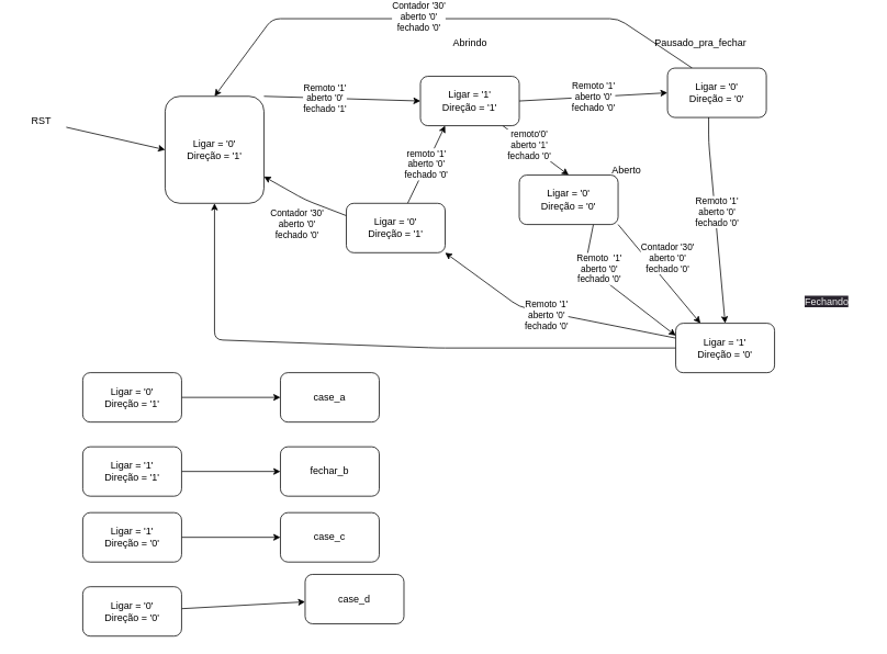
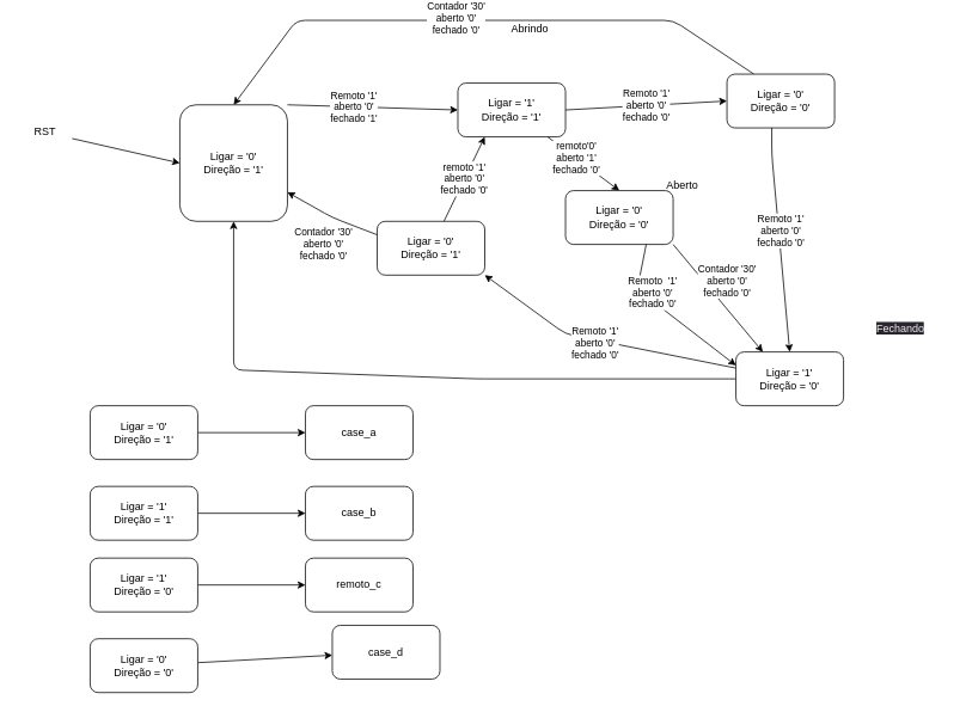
  <mxCell id="0" />
  <mxCell id="1" parent="0" />
  <mxCell id="2" style="edgeStyle=none;html=1;exitX=1;exitY=0;exitDx=0;exitDy=0;entryX=0;entryY=0.5;entryDx=0;entryDy=0;" parent="1" source="4" target="8" edge="1"><mxGeometry relative="1" as="geometry" /></mxCell>
  <mxCell id="3" value="Remoto '1'&lt;br&gt;&lt;span style=&quot;&quot;&gt;aberto '0'&lt;/span&gt;&lt;br style=&quot;background-color: rgb(42, 37, 47);&quot;&gt;&lt;span style=&quot;&quot;&gt;fechado '1'&lt;/span&gt;" style="edgeLabel;html=1;align=center;verticalAlign=middle;resizable=0;points=[];" parent="2" vertex="1" connectable="0"><mxGeometry x="-0.234" relative="1" as="geometry"><mxPoint x="1" as="offset" /></mxGeometry></mxCell>
  <mxCell id="4" value="Ligar = '0'&lt;br&gt;Direção = '1'" style="rounded=1;whiteSpace=wrap;html=1;" parent="1" vertex="1"><mxGeometry x="200" y="114.26" width="120" height="130" as="geometry" /></mxCell>
  <mxCell id="5" value="Remoto '1'&lt;br&gt;&lt;span style=&quot;&quot;&gt;aberto '0'&lt;/span&gt;&lt;br style=&quot;background-color: rgb(42, 37, 47);&quot;&gt;&lt;span style=&quot;&quot;&gt;fechado '0'&lt;/span&gt;" style="edgeStyle=none;html=1;entryX=0;entryY=0.5;entryDx=0;entryDy=0;exitX=1;exitY=0.5;exitDx=0;exitDy=0;" parent="1" source="8" target="15" edge="1"><mxGeometry relative="1" as="geometry" /></mxCell>
  <mxCell id="6" style="edgeStyle=none;html=1;entryX=0.5;entryY=0;entryDx=0;entryDy=0;" parent="1" source="8" target="37" edge="1"><mxGeometry relative="1" as="geometry" /></mxCell>
  <mxCell id="7" value="&lt;span style=&quot;&quot;&gt;remoto'0'&lt;br&gt;aberto '1'&lt;/span&gt;&lt;br style=&quot;background-color: rgb(42, 37, 47);&quot;&gt;&lt;span style=&quot;&quot;&gt;fechado '0'&lt;/span&gt;" style="edgeLabel;html=1;align=center;verticalAlign=middle;resizable=0;points=[];" vertex="1" connectable="0" parent="6"><mxGeometry x="-0.224" relative="1" as="geometry"><mxPoint as="offset" /></mxGeometry></mxCell>
  <mxCell id="8" value="Ligar = '1'&lt;br&gt;Direção = '1'" style="rounded=1;whiteSpace=wrap;html=1;" parent="1" vertex="1"><mxGeometry x="510" y="90" width="120" height="60" as="geometry" /></mxCell>
  <mxCell id="9" style="edgeStyle=none;html=1;entryX=0;entryY=0.5;entryDx=0;entryDy=0;" parent="1" source="10" target="4" edge="1"><mxGeometry relative="1" as="geometry" /></mxCell>
  <mxCell id="10" value="RST" style="text;html=1;strokeColor=none;fillColor=none;align=center;verticalAlign=middle;whiteSpace=wrap;rounded=0;" parent="1" vertex="1"><mxGeometry x="20" y="130" width="60" height="30" as="geometry" /></mxCell>
  <mxCell id="11" style="edgeStyle=none;html=1;entryX=0.5;entryY=0;entryDx=0;entryDy=0;" parent="1" target="19" edge="1"><mxGeometry relative="1" as="geometry"><mxPoint x="860" y="130" as="sourcePoint" /><mxPoint x="830" y="260" as="targetPoint" /><Array as="points"><mxPoint x="860" y="170" /></Array></mxGeometry></mxCell>
  <mxCell id="12" value="Remoto '1'&lt;br&gt;&lt;span style=&quot;&quot;&gt;aberto '0'&lt;/span&gt;&lt;br style=&quot;background-color: rgb(42, 37, 47);&quot;&gt;&lt;span style=&quot;&quot;&gt;fechado '0'&lt;/span&gt;" style="edgeLabel;html=1;align=center;verticalAlign=middle;resizable=0;points=[];" parent="11" vertex="1" connectable="0"><mxGeometry x="-0.156" y="-1" relative="1" as="geometry"><mxPoint x="4" y="15" as="offset" /></mxGeometry></mxCell>
  <mxCell id="13" style="edgeStyle=none;html=1;exitX=0.25;exitY=0;exitDx=0;exitDy=0;entryX=0.5;entryY=0;entryDx=0;entryDy=0;" edge="1" parent="1" source="15" target="4"><mxGeometry relative="1" as="geometry"><mxPoint x="790" y="20" as="targetPoint" /><Array as="points"><mxPoint x="750" y="20" /><mxPoint x="330" y="20" /></Array></mxGeometry></mxCell>
  <mxCell id="14" value="Contador '30'&lt;br&gt;aberto '0'&lt;br style=&quot;background-color: rgb(42, 37, 47);&quot;&gt;fechado '0'" style="edgeLabel;html=1;align=center;verticalAlign=middle;resizable=0;points=[];" vertex="1" connectable="0" parent="13"><mxGeometry x="0.087" y="-3" relative="1" as="geometry"><mxPoint as="offset" /></mxGeometry></mxCell>
  <mxCell id="15" value="Ligar = '0'&lt;br&gt;Direção = '0'" style="rounded=1;whiteSpace=wrap;html=1;" parent="1" vertex="1"><mxGeometry x="810" y="80" width="120" height="60" as="geometry" /></mxCell>
  <mxCell id="16" style="edgeStyle=none;html=1;entryX=0.5;entryY=1;entryDx=0;entryDy=0;" parent="1" source="19" target="4" edge="1"><mxGeometry relative="1" as="geometry"><Array as="points"><mxPoint x="530" y="420" /><mxPoint x="260" y="410" /></Array></mxGeometry></mxCell>
  <mxCell id="17" style="edgeStyle=none;html=1;entryX=1;entryY=1;entryDx=0;entryDy=0;" parent="1" source="19" target="44" edge="1"><mxGeometry relative="1" as="geometry"><Array as="points"><mxPoint x="630" y="370" /></Array></mxGeometry></mxCell>
  <mxCell id="18" value="Remoto '1'&lt;br&gt;&lt;span style=&quot;&quot;&gt;aberto '0'&lt;/span&gt;&lt;br style=&quot;background-color: rgb(42, 37, 47);&quot;&gt;&lt;span style=&quot;&quot;&gt;fechado '0'&lt;/span&gt;" style="edgeLabel;html=1;align=center;verticalAlign=middle;resizable=0;points=[];" parent="17" vertex="1" connectable="0"><mxGeometry x="0.043" y="3" relative="1" as="geometry"><mxPoint x="-1" as="offset" /></mxGeometry></mxCell>
  <mxCell id="19" value="Ligar = '1'&lt;br&gt;Direção = '0'" style="rounded=1;whiteSpace=wrap;html=1;" parent="1" vertex="1"><mxGeometry x="820" y="390" width="120" height="60" as="geometry" /></mxCell>
  <mxCell id="20" value="&lt;br&gt;" style="edgeLabel;html=1;align=center;verticalAlign=middle;resizable=0;points=[];" parent="1" vertex="1" connectable="0"><mxGeometry x="1049.326" y="179.26" as="geometry"><mxPoint x="-1" y="-4" as="offset" /></mxGeometry></mxCell>
  <mxCell id="21" value="" style="edgeStyle=none;html=1;" parent="1" source="22" target="23" edge="1"><mxGeometry relative="1" as="geometry" /></mxCell>
  <mxCell id="22" value="Ligar = '0'&lt;br&gt;Direção = '1'" style="rounded=1;whiteSpace=wrap;html=1;" parent="1" vertex="1"><mxGeometry x="100" y="450" width="120" height="60" as="geometry" /></mxCell>
  <mxCell id="23" value="case_a" style="whiteSpace=wrap;html=1;rounded=1;" parent="1" vertex="1"><mxGeometry x="340" y="450" width="120" height="60" as="geometry" /></mxCell>
  <mxCell id="24" value="" style="edgeStyle=none;html=1;" parent="1" source="25" target="26" edge="1"><mxGeometry relative="1" as="geometry" /></mxCell>
  <mxCell id="25" value="Ligar = '1'&lt;br&gt;Direção = '1'" style="rounded=1;whiteSpace=wrap;html=1;" parent="1" vertex="1"><mxGeometry x="100" y="540" width="120" height="60" as="geometry" /></mxCell>
- <mxCell id="26" value="fechar_b" style="whiteSpace=wrap;html=1;rounded=1;" parent="1" vertex="1"><mxGeometry x="340" y="540" width="120" height="60" as="geometry" /></mxCell>
+ <mxCell id="26" value="case_b" style="whiteSpace=wrap;html=1;rounded=1;" parent="1" vertex="1"><mxGeometry x="340" y="540" width="120" height="60" as="geometry" /></mxCell>
  <mxCell id="27" value="" style="edgeStyle=none;html=1;" parent="1" source="28" target="29" edge="1"><mxGeometry relative="1" as="geometry" /></mxCell>
  <mxCell id="28" value="Ligar = '1'&lt;br&gt;Direção = '0'" style="rounded=1;whiteSpace=wrap;html=1;" parent="1" vertex="1"><mxGeometry x="100" y="620" width="120" height="60" as="geometry" /></mxCell>
- <mxCell id="29" value="case_c" style="whiteSpace=wrap;html=1;rounded=1;" parent="1" vertex="1"><mxGeometry x="340" y="620" width="120" height="60" as="geometry" /></mxCell>
+ <mxCell id="29" value="remoto_c" style="whiteSpace=wrap;html=1;rounded=1;" parent="1" vertex="1"><mxGeometry x="340" y="620" width="120" height="60" as="geometry" /></mxCell>
  <mxCell id="30" value="" style="edgeStyle=none;html=1;" parent="1" source="31" target="32" edge="1"><mxGeometry relative="1" as="geometry" /></mxCell>
  <mxCell id="31" value="Ligar = '0'&lt;br&gt;Direção = '0'" style="rounded=1;whiteSpace=wrap;html=1;" parent="1" vertex="1"><mxGeometry x="100" y="710" width="120" height="60" as="geometry" /></mxCell>
  <mxCell id="32" value="case_d" style="whiteSpace=wrap;html=1;rounded=1;" parent="1" vertex="1"><mxGeometry x="370" y="695" width="120" height="60" as="geometry" /></mxCell>
  <mxCell id="33" style="edgeStyle=none;html=1;exitX=0.75;exitY=1;exitDx=0;exitDy=0;entryX=0;entryY=0.25;entryDx=0;entryDy=0;" parent="1" source="37" target="19" edge="1"><mxGeometry relative="1" as="geometry"><mxPoint x="430" y="160" as="targetPoint" /><Array as="points"><mxPoint x="710" y="320" /></Array></mxGeometry></mxCell>
  <mxCell id="34" value="Remoto&amp;nbsp; '1'&lt;br&gt;&lt;span style=&quot;&quot;&gt;aberto '0'&lt;/span&gt;&lt;br style=&quot;background-color: rgb(42, 37, 47);&quot;&gt;&lt;span style=&quot;&quot;&gt;fechado '0'&lt;/span&gt;" style="edgeLabel;html=1;align=center;verticalAlign=middle;resizable=0;points=[];" parent="33" vertex="1" connectable="0"><mxGeometry x="-0.149" y="-3" relative="1" as="geometry"><mxPoint x="-5" y="-17" as="offset" /></mxGeometry></mxCell>
  <mxCell id="35" style="edgeStyle=none;html=1;exitX=1;exitY=1;exitDx=0;exitDy=0;entryX=0.25;entryY=0;entryDx=0;entryDy=0;" parent="1" source="37" target="19" edge="1"><mxGeometry relative="1" as="geometry" /></mxCell>
  <mxCell id="36" value="Contador '30'&lt;br&gt;&lt;span style=&quot;&quot;&gt;aberto '0'&lt;/span&gt;&lt;br style=&quot;background-color: rgb(42, 37, 47);&quot;&gt;&lt;span style=&quot;&quot;&gt;fechado '0'&lt;/span&gt;" style="edgeLabel;html=1;align=center;verticalAlign=middle;resizable=0;points=[];" parent="35" vertex="1" connectable="0"><mxGeometry x="-0.117" y="-2" relative="1" as="geometry"><mxPoint x="17" y="-14" as="offset" /></mxGeometry></mxCell>
  <mxCell id="37" value="Ligar = '0'&lt;br&gt;Direção = '0'" style="rounded=1;whiteSpace=wrap;html=1;" parent="1" vertex="1"><mxGeometry x="630" y="210" width="120" height="60" as="geometry" /></mxCell>
  <mxCell id="38" value="Aberto" style="text;html=1;align=center;verticalAlign=middle;resizable=0;points=[];autosize=1;strokeColor=none;fillColor=none;" parent="1" vertex="1"><mxGeometry x="730" y="190" width="60" height="30" as="geometry" /></mxCell>
- <mxCell id="39" value="Pausado_pra_fechar" style="text;html=1;align=center;verticalAlign=middle;resizable=0;points=[];autosize=1;strokeColor=none;fillColor=none;" parent="1" vertex="1"><mxGeometry x="785" y="35" width="130" height="30" as="geometry" /></mxCell>
- <mxCell id="40" value="Abrindo" style="text;html=1;align=center;verticalAlign=middle;resizable=0;points=[];autosize=1;strokeColor=none;fillColor=none;" parent="1" vertex="1"><mxGeometry x="540" y="35" width="60" height="30" as="geometry" /></mxCell>
+ <mxCell id="40" value="Abrindo" style="text;html=1;align=center;verticalAlign=middle;resizable=0;points=[];autosize=1;strokeColor=none;fillColor=none;" parent="1" vertex="1"><mxGeometry x="560" y="15" width="60" height="30" as="geometry" /></mxCell>
  <mxCell id="41" value="&lt;span style=&quot;color: rgb(240, 240, 240); font-family: Helvetica; font-size: 12px; font-style: normal; font-variant-ligatures: normal; font-variant-caps: normal; font-weight: 400; letter-spacing: normal; orphans: 2; text-align: center; text-indent: 0px; text-transform: none; widows: 2; word-spacing: 0px; -webkit-text-stroke-width: 0px; background-color: rgb(42, 37, 47); text-decoration-thickness: initial; text-decoration-style: initial; text-decoration-color: initial; float: none; display: inline !important;&quot;&gt;Fechando&lt;/span&gt;" style="text;whiteSpace=wrap;html=1;" parent="1" vertex="1"><mxGeometry x="975" y="350" width="80" height="40" as="geometry" /></mxCell>
  <mxCell id="42" value="remoto '1'&lt;br&gt;&lt;span style=&quot;&quot;&gt;aberto '0'&lt;/span&gt;&lt;br style=&quot;background-color: rgb(42, 37, 47);&quot;&gt;&lt;span style=&quot;&quot;&gt;fechado '0'&lt;/span&gt;" style="edgeStyle=none;html=1;entryX=0.25;entryY=1;entryDx=0;entryDy=0;" parent="1" source="44" target="8" edge="1"><mxGeometry relative="1" as="geometry" /></mxCell>
  <mxCell id="43" value="Contador '30'&lt;br&gt;aberto '0'&lt;br style=&quot;background-color: rgb(42, 37, 47);&quot;&gt;fechado '0'" style="edgeStyle=none;html=1;exitX=0;exitY=0.25;exitDx=0;exitDy=0;entryX=1;entryY=0.75;entryDx=0;entryDy=0;" edge="1" parent="1" source="44" target="4"><mxGeometry x="-0.061" y="32" relative="1" as="geometry"><Array as="points"><mxPoint x="370" y="240" /></Array><mxPoint as="offset" /></mxGeometry></mxCell>
  <mxCell id="44" value="Ligar = '0'&lt;br&gt;Direção = '1'&lt;br&gt;" style="rounded=1;whiteSpace=wrap;html=1;" parent="1" vertex="1"><mxGeometry x="420" y="244.26" width="120" height="60" as="geometry" /></mxCell>
